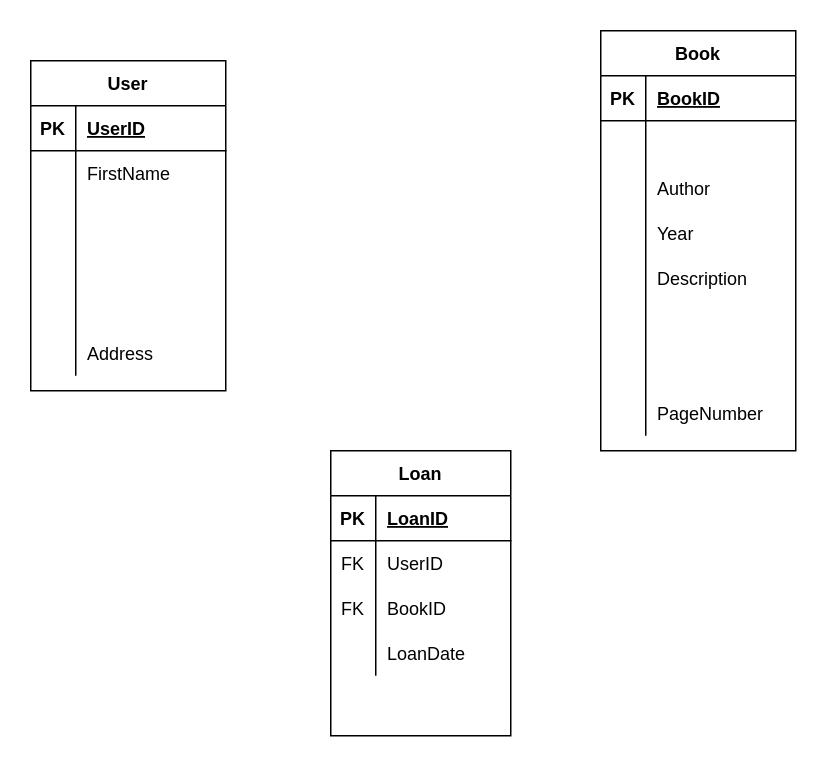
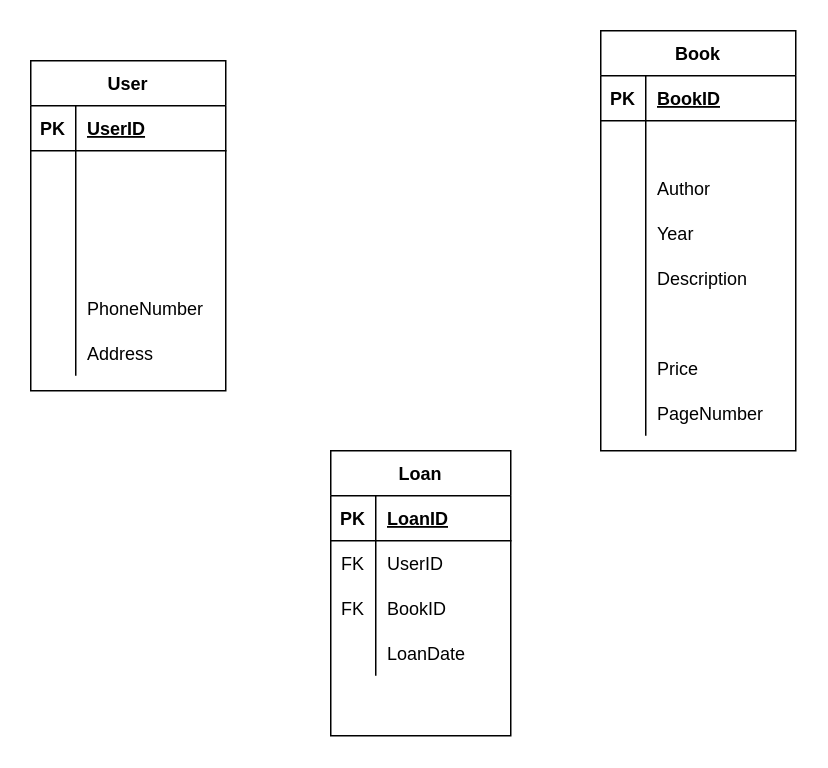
  <mxCell id="0" />
  <mxCell id="1" parent="0" />
  <mxCell id="2" value="User" style="shape=table;startSize=30;container=1;collapsible=1;childLayout=tableLayout;fixedRows=1;rowLines=0;fontStyle=1;align=center;resizeLast=1;" vertex="1" parent="1"><mxGeometry x="20" y="40" width="130" height="220" as="geometry" /></mxCell>
  <mxCell id="3" value="" style="shape=partialRectangle;collapsible=0;dropTarget=0;pointerEvents=0;fillColor=none;top=0;left=0;bottom=1;right=0;points=[[0,0.5],[1,0.5]];portConstraint=eastwest;" vertex="1" parent="2"><mxGeometry y="30" width="130" height="30" as="geometry" /></mxCell>
  <mxCell id="4" value="PK" style="shape=partialRectangle;connectable=0;fillColor=none;top=0;left=0;bottom=0;right=0;fontStyle=1;overflow=hidden;" vertex="1" parent="3"><mxGeometry width="30" height="30" as="geometry" /></mxCell>
  <mxCell id="5" value="UserID" style="shape=partialRectangle;connectable=0;fillColor=none;top=0;left=0;bottom=0;right=0;align=left;spacingLeft=6;fontStyle=5;overflow=hidden;" vertex="1" parent="3"><mxGeometry x="30" width="100" height="30" as="geometry" /></mxCell>
  <mxCell id="6" value="" style="shape=partialRectangle;collapsible=0;dropTarget=0;pointerEvents=0;fillColor=none;top=0;left=0;bottom=0;right=0;points=[[0,0.5],[1,0.5]];portConstraint=eastwest;" vertex="1" parent="2"><mxGeometry y="60" width="130" height="30" as="geometry" /></mxCell>
  <mxCell id="7" value="" style="shape=partialRectangle;connectable=0;fillColor=none;top=0;left=0;bottom=0;right=0;editable=1;overflow=hidden;" vertex="1" parent="6"><mxGeometry width="30" height="30" as="geometry" /></mxCell>
- <mxCell id="8" value="FirstName" style="shape=partialRectangle;connectable=0;fillColor=none;top=0;left=0;bottom=0;right=0;align=left;spacingLeft=6;overflow=hidden;" vertex="1" parent="6"><mxGeometry x="30" width="100" height="30" as="geometry" /></mxCell>
  <mxCell id="9" value="" style="shape=partialRectangle;collapsible=0;dropTarget=0;pointerEvents=0;fillColor=none;top=0;left=0;bottom=0;right=0;points=[[0,0.5],[1,0.5]];portConstraint=eastwest;" vertex="1" parent="2"><mxGeometry y="90" width="130" height="30" as="geometry" /></mxCell>
  <mxCell id="10" value="" style="shape=partialRectangle;connectable=0;fillColor=none;top=0;left=0;bottom=0;right=0;editable=1;overflow=hidden;" vertex="1" parent="9"><mxGeometry width="30" height="30" as="geometry" /></mxCell>
  <mxCell id="11" value="" style="shape=partialRectangle;collapsible=0;dropTarget=0;pointerEvents=0;fillColor=none;top=0;left=0;bottom=0;right=0;points=[[0,0.5],[1,0.5]];portConstraint=eastwest;" vertex="1" parent="2"><mxGeometry y="120" width="130" height="30" as="geometry" /></mxCell>
  <mxCell id="12" value="" style="shape=partialRectangle;connectable=0;fillColor=none;top=0;left=0;bottom=0;right=0;editable=1;overflow=hidden;" vertex="1" parent="11"><mxGeometry width="30" height="30" as="geometry" /></mxCell>
  <mxCell id="13" style="shape=partialRectangle;collapsible=0;dropTarget=0;pointerEvents=0;fillColor=none;top=0;left=0;bottom=0;right=0;points=[[0,0.5],[1,0.5]];portConstraint=eastwest;" vertex="1" parent="2"><mxGeometry y="150" width="130" height="30" as="geometry" /></mxCell>
  <mxCell id="14" style="shape=partialRectangle;connectable=0;fillColor=none;top=0;left=0;bottom=0;right=0;editable=1;overflow=hidden;" vertex="1" parent="13"><mxGeometry width="30" height="30" as="geometry" /></mxCell>
+ <mxCell id="15" value="PhoneNumber    " style="shape=partialRectangle;connectable=0;fillColor=none;top=0;left=0;bottom=0;right=0;align=left;spacingLeft=6;overflow=hidden;" vertex="1" parent="13"><mxGeometry x="30" width="100" height="30" as="geometry" /></mxCell>
  <mxCell id="16" style="shape=partialRectangle;collapsible=0;dropTarget=0;pointerEvents=0;fillColor=none;top=0;left=0;bottom=0;right=0;points=[[0,0.5],[1,0.5]];portConstraint=eastwest;" vertex="1" parent="2"><mxGeometry y="180" width="130" height="30" as="geometry" /></mxCell>
  <mxCell id="17" style="shape=partialRectangle;connectable=0;fillColor=none;top=0;left=0;bottom=0;right=0;editable=1;overflow=hidden;" vertex="1" parent="16"><mxGeometry width="30" height="30" as="geometry" /></mxCell>
  <mxCell id="18" value="Address" style="shape=partialRectangle;connectable=0;fillColor=none;top=0;left=0;bottom=0;right=0;align=left;spacingLeft=6;overflow=hidden;" vertex="1" parent="16"><mxGeometry x="30" width="100" height="30" as="geometry" /></mxCell>
  <mxCell id="19" value="Loan" style="shape=table;startSize=30;container=1;collapsible=1;childLayout=tableLayout;fixedRows=1;rowLines=0;fontStyle=1;align=center;resizeLast=1;" vertex="1" parent="1"><mxGeometry x="220" y="300" width="120" height="190" as="geometry" /></mxCell>
  <mxCell id="20" value="" style="shape=partialRectangle;collapsible=0;dropTarget=0;pointerEvents=0;fillColor=none;top=0;left=0;bottom=1;right=0;points=[[0,0.5],[1,0.5]];portConstraint=eastwest;" vertex="1" parent="19"><mxGeometry y="30" width="120" height="30" as="geometry" /></mxCell>
  <mxCell id="21" value="PK" style="shape=partialRectangle;connectable=0;fillColor=none;top=0;left=0;bottom=0;right=0;fontStyle=1;overflow=hidden;" vertex="1" parent="20"><mxGeometry width="30" height="30" as="geometry" /></mxCell>
  <mxCell id="22" value="LoanID" style="shape=partialRectangle;connectable=0;fillColor=none;top=0;left=0;bottom=0;right=0;align=left;spacingLeft=6;fontStyle=5;overflow=hidden;" vertex="1" parent="20"><mxGeometry x="30" width="90" height="30" as="geometry" /></mxCell>
  <mxCell id="23" value="" style="shape=partialRectangle;collapsible=0;dropTarget=0;pointerEvents=0;fillColor=none;top=0;left=0;bottom=0;right=0;points=[[0,0.5],[1,0.5]];portConstraint=eastwest;" vertex="1" parent="19"><mxGeometry y="60" width="120" height="30" as="geometry" /></mxCell>
  <mxCell id="24" value="FK" style="shape=partialRectangle;connectable=0;fillColor=none;top=0;left=0;bottom=0;right=0;editable=1;overflow=hidden;" vertex="1" parent="23"><mxGeometry width="30" height="30" as="geometry" /></mxCell>
  <mxCell id="25" value="UserID" style="shape=partialRectangle;connectable=0;fillColor=none;top=0;left=0;bottom=0;right=0;align=left;spacingLeft=6;overflow=hidden;" vertex="1" parent="23"><mxGeometry x="30" width="90" height="30" as="geometry" /></mxCell>
  <mxCell id="26" value="" style="shape=partialRectangle;collapsible=0;dropTarget=0;pointerEvents=0;fillColor=none;top=0;left=0;bottom=0;right=0;points=[[0,0.5],[1,0.5]];portConstraint=eastwest;" vertex="1" parent="19"><mxGeometry y="90" width="120" height="30" as="geometry" /></mxCell>
  <mxCell id="27" value="FK" style="shape=partialRectangle;connectable=0;fillColor=none;top=0;left=0;bottom=0;right=0;editable=1;overflow=hidden;" vertex="1" parent="26"><mxGeometry width="30" height="30" as="geometry" /></mxCell>
  <mxCell id="28" value="BookID" style="shape=partialRectangle;connectable=0;fillColor=none;top=0;left=0;bottom=0;right=0;align=left;spacingLeft=6;overflow=hidden;" vertex="1" parent="26"><mxGeometry x="30" width="90" height="30" as="geometry" /></mxCell>
  <mxCell id="29" value="" style="shape=partialRectangle;collapsible=0;dropTarget=0;pointerEvents=0;fillColor=none;top=0;left=0;bottom=0;right=0;points=[[0,0.5],[1,0.5]];portConstraint=eastwest;" vertex="1" parent="19"><mxGeometry y="120" width="120" height="30" as="geometry" /></mxCell>
  <mxCell id="30" value="" style="shape=partialRectangle;connectable=0;fillColor=none;top=0;left=0;bottom=0;right=0;editable=1;overflow=hidden;" vertex="1" parent="29"><mxGeometry width="30" height="30" as="geometry" /></mxCell>
  <mxCell id="31" value="LoanDate" style="shape=partialRectangle;connectable=0;fillColor=none;top=0;left=0;bottom=0;right=0;align=left;spacingLeft=6;overflow=hidden;" vertex="1" parent="29"><mxGeometry x="30" width="90" height="30" as="geometry" /></mxCell>
  <mxCell id="32" style="shape=partialRectangle;collapsible=0;dropTarget=0;pointerEvents=0;fillColor=none;top=0;left=0;bottom=0;right=0;points=[[0,0.5],[1,0.5]];portConstraint=eastwest;" vertex="1" parent="19"><mxGeometry y="150" width="120" height="30" as="geometry" /></mxCell>
  <mxCell id="33" style="shape=partialRectangle;connectable=0;fillColor=none;top=0;left=0;bottom=0;right=0;editable=1;overflow=hidden;" vertex="1" parent="32"><mxGeometry width="30" height="30" as="geometry" /></mxCell>
  <mxCell id="34" value="Book" style="shape=table;startSize=30;container=1;collapsible=1;childLayout=tableLayout;fixedRows=1;rowLines=0;fontStyle=1;align=center;resizeLast=1;" vertex="1" parent="1"><mxGeometry x="400" y="20" width="130" height="280" as="geometry" /></mxCell>
  <mxCell id="35" value="" style="shape=partialRectangle;collapsible=0;dropTarget=0;pointerEvents=0;fillColor=none;top=0;left=0;bottom=1;right=0;points=[[0,0.5],[1,0.5]];portConstraint=eastwest;" vertex="1" parent="34"><mxGeometry y="30" width="130" height="30" as="geometry" /></mxCell>
  <mxCell id="36" value="PK" style="shape=partialRectangle;connectable=0;fillColor=none;top=0;left=0;bottom=0;right=0;fontStyle=1;overflow=hidden;" vertex="1" parent="35"><mxGeometry width="30" height="30" as="geometry" /></mxCell>
  <mxCell id="37" value="BookID" style="shape=partialRectangle;connectable=0;fillColor=none;top=0;left=0;bottom=0;right=0;align=left;spacingLeft=6;fontStyle=5;overflow=hidden;" vertex="1" parent="35"><mxGeometry x="30" width="100" height="30" as="geometry" /></mxCell>
  <mxCell id="38" value="" style="shape=partialRectangle;collapsible=0;dropTarget=0;pointerEvents=0;fillColor=none;top=0;left=0;bottom=0;right=0;points=[[0,0.5],[1,0.5]];portConstraint=eastwest;" vertex="1" parent="34"><mxGeometry y="60" width="130" height="30" as="geometry" /></mxCell>
  <mxCell id="39" value="" style="shape=partialRectangle;connectable=0;fillColor=none;top=0;left=0;bottom=0;right=0;editable=1;overflow=hidden;" vertex="1" parent="38"><mxGeometry width="30" height="30" as="geometry" /></mxCell>
  <mxCell id="40" value="" style="shape=partialRectangle;collapsible=0;dropTarget=0;pointerEvents=0;fillColor=none;top=0;left=0;bottom=0;right=0;points=[[0,0.5],[1,0.5]];portConstraint=eastwest;" vertex="1" parent="34"><mxGeometry y="90" width="130" height="30" as="geometry" /></mxCell>
  <mxCell id="41" value="" style="shape=partialRectangle;connectable=0;fillColor=none;top=0;left=0;bottom=0;right=0;editable=1;overflow=hidden;" vertex="1" parent="40"><mxGeometry width="30" height="30" as="geometry" /></mxCell>
  <mxCell id="42" value="Author" style="shape=partialRectangle;connectable=0;fillColor=none;top=0;left=0;bottom=0;right=0;align=left;spacingLeft=6;overflow=hidden;" vertex="1" parent="40"><mxGeometry x="30" width="100" height="30" as="geometry" /></mxCell>
  <mxCell id="43" value="" style="shape=partialRectangle;collapsible=0;dropTarget=0;pointerEvents=0;fillColor=none;top=0;left=0;bottom=0;right=0;points=[[0,0.5],[1,0.5]];portConstraint=eastwest;" vertex="1" parent="34"><mxGeometry y="120" width="130" height="30" as="geometry" /></mxCell>
  <mxCell id="44" value="" style="shape=partialRectangle;connectable=0;fillColor=none;top=0;left=0;bottom=0;right=0;editable=1;overflow=hidden;" vertex="1" parent="43"><mxGeometry width="30" height="30" as="geometry" /></mxCell>
  <mxCell id="45" value="Year" style="shape=partialRectangle;connectable=0;fillColor=none;top=0;left=0;bottom=0;right=0;align=left;spacingLeft=6;overflow=hidden;" vertex="1" parent="43"><mxGeometry x="30" width="100" height="30" as="geometry" /></mxCell>
  <mxCell id="46" style="shape=partialRectangle;collapsible=0;dropTarget=0;pointerEvents=0;fillColor=none;top=0;left=0;bottom=0;right=0;points=[[0,0.5],[1,0.5]];portConstraint=eastwest;" vertex="1" parent="34"><mxGeometry y="150" width="130" height="30" as="geometry" /></mxCell>
  <mxCell id="47" style="shape=partialRectangle;connectable=0;fillColor=none;top=0;left=0;bottom=0;right=0;editable=1;overflow=hidden;" vertex="1" parent="46"><mxGeometry width="30" height="30" as="geometry" /></mxCell>
  <mxCell id="48" value="Description    " style="shape=partialRectangle;connectable=0;fillColor=none;top=0;left=0;bottom=0;right=0;align=left;spacingLeft=6;overflow=hidden;" vertex="1" parent="46"><mxGeometry x="30" width="100" height="30" as="geometry" /></mxCell>
  <mxCell id="49" style="shape=partialRectangle;collapsible=0;dropTarget=0;pointerEvents=0;fillColor=none;top=0;left=0;bottom=0;right=0;points=[[0,0.5],[1,0.5]];portConstraint=eastwest;" vertex="1" parent="34"><mxGeometry y="180" width="130" height="30" as="geometry" /></mxCell>
  <mxCell id="50" style="shape=partialRectangle;connectable=0;fillColor=none;top=0;left=0;bottom=0;right=0;editable=1;overflow=hidden;" vertex="1" parent="49"><mxGeometry width="30" height="30" as="geometry" /></mxCell>
  <mxCell id="51" style="shape=partialRectangle;collapsible=0;dropTarget=0;pointerEvents=0;fillColor=none;top=0;left=0;bottom=0;right=0;points=[[0,0.5],[1,0.5]];portConstraint=eastwest;" vertex="1" parent="34"><mxGeometry y="210" width="130" height="30" as="geometry" /></mxCell>
  <mxCell id="52" style="shape=partialRectangle;connectable=0;fillColor=none;top=0;left=0;bottom=0;right=0;editable=1;overflow=hidden;" vertex="1" parent="51"><mxGeometry width="30" height="30" as="geometry" /></mxCell>
+ <mxCell id="53" value="Price" style="shape=partialRectangle;connectable=0;fillColor=none;top=0;left=0;bottom=0;right=0;align=left;spacingLeft=6;overflow=hidden;" vertex="1" parent="51"><mxGeometry x="30" width="100" height="30" as="geometry" /></mxCell>
  <mxCell id="54" style="shape=partialRectangle;collapsible=0;dropTarget=0;pointerEvents=0;fillColor=none;top=0;left=0;bottom=0;right=0;points=[[0,0.5],[1,0.5]];portConstraint=eastwest;" vertex="1" parent="34"><mxGeometry y="240" width="130" height="30" as="geometry" /></mxCell>
  <mxCell id="55" style="shape=partialRectangle;connectable=0;fillColor=none;top=0;left=0;bottom=0;right=0;editable=1;overflow=hidden;" vertex="1" parent="54"><mxGeometry width="30" height="30" as="geometry" /></mxCell>
  <mxCell id="56" value="PageNumber" style="shape=partialRectangle;connectable=0;fillColor=none;top=0;left=0;bottom=0;right=0;align=left;spacingLeft=6;overflow=hidden;" vertex="1" parent="54"><mxGeometry x="30" width="100" height="30" as="geometry" /></mxCell>
